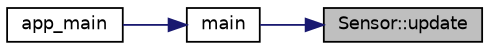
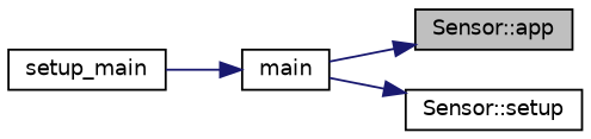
  digraph {
    rankdir=RL
    node [color=black fillcolor=white fontname=Helvetica fontsize=10 shape=record style=filled]
    edge [color=midnightblue dir=back fontname=Helvetica fontsize=10 labelfontname=Helvetica labelfontsize=10 style=solid]
-   n1 [fillcolor=grey75 fontcolor=black height=0.2 label="Sensor::update" width=0.4]
+   n1 [fillcolor=grey75 fontcolor=black height=0.2 label="Sensor::app" width=0.4]
    n2 [height=0.2 label=main width=0.4]
-   n3 [height=0.2 label=app_main width=0.4]
+   n3 [height=0.2 label=setup_main width=0.4]
+   n4 [height=0.2 label="Sensor::setup" width=0.4]
    n1 -> n2
    n2 -> n3
+   n4 -> n2
  }
